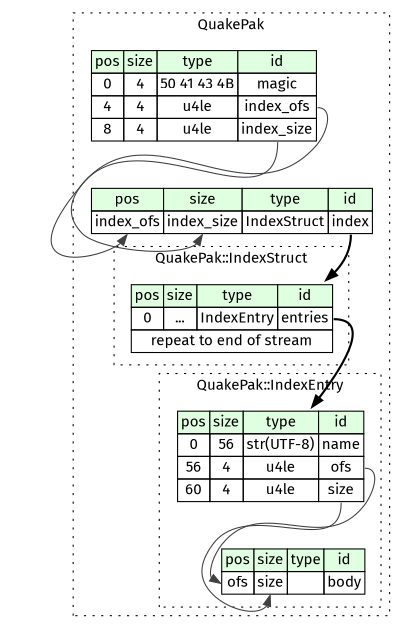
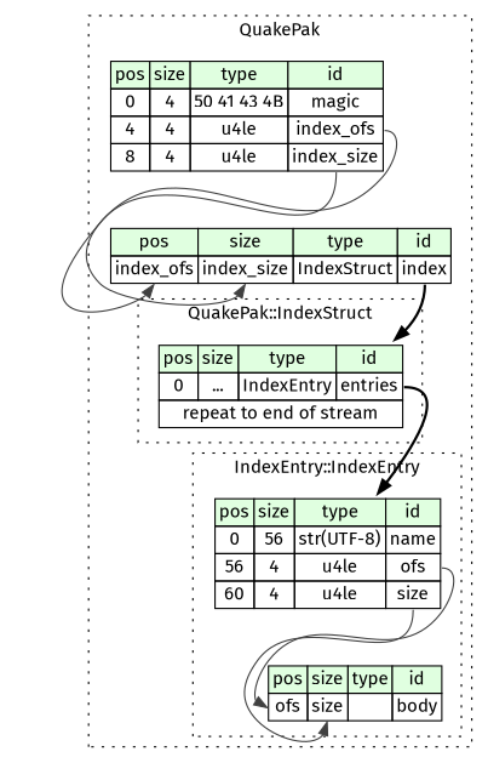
  digraph {
    rankdir=TB
    fontname="Fira Sans"
    node [shape=plaintext fontname="Fira Sans"]
    edge [fontname="Fira Sans" color="#404040"]
    n1 [label=<<TABLE BORDER="0" CELLBORDER="1" CELLSPACING="0"> 				<TR><TD BGCOLOR="#E0FFE0">pos</TD><TD BGCOLOR="#E0FFE0">size</TD><TD BGCOLOR="#E0FFE0">type</TD><TD BGCOLOR="#E0FFE0">id</TD></TR> 				<TR><TD PORT="entries_pos">0</TD><TD PORT="entries_size">...</TD><TD>IndexEntry</TD><TD PORT="entries_type">entries</TD></TR> 				<TR><TD COLSPAN="4" PORT="entries__repeat">repeat to end of stream</TD></TR> 			</TABLE>>]
    n2 [label=<<TABLE BORDER="0" CELLBORDER="1" CELLSPACING="0"> 				<TR><TD BGCOLOR="#E0FFE0">pos</TD><TD BGCOLOR="#E0FFE0">size</TD><TD BGCOLOR="#E0FFE0">type</TD><TD BGCOLOR="#E0FFE0">id</TD></TR> 				<TR><TD PORT="name_pos">0</TD><TD PORT="name_size">56</TD><TD>str(UTF-8)</TD><TD PORT="name_type">name</TD></TR> 				<TR><TD PORT="ofs_pos">56</TD><TD PORT="ofs_size">4</TD><TD>u4le</TD><TD PORT="ofs_type">ofs</TD></TR> 				<TR><TD PORT="size_pos">60</TD><TD PORT="size_size">4</TD><TD>u4le</TD><TD PORT="size_type">size</TD></TR> 			</TABLE>>]
    n3 [label=<<TABLE BORDER="0" CELLBORDER="1" CELLSPACING="0"> 				<TR><TD BGCOLOR="#E0FFE0">pos</TD><TD BGCOLOR="#E0FFE0">size</TD><TD BGCOLOR="#E0FFE0">type</TD><TD BGCOLOR="#E0FFE0">id</TD></TR> 				<TR><TD PORT="body_pos">ofs</TD><TD PORT="body_size">size</TD><TD></TD><TD PORT="body_type">body</TD></TR> 			</TABLE>>]
    n4 [label=<<TABLE BORDER="0" CELLBORDER="1" CELLSPACING="0"> 			<TR><TD BGCOLOR="#E0FFE0">pos</TD><TD BGCOLOR="#E0FFE0">size</TD><TD BGCOLOR="#E0FFE0">type</TD><TD BGCOLOR="#E0FFE0">id</TD></TR> 			<TR><TD PORT="magic_pos">0</TD><TD PORT="magic_size">4</TD><TD>50 41 43 4B</TD><TD PORT="magic_type">magic</TD></TR> 			<TR><TD PORT="index_ofs_pos">4</TD><TD PORT="index_ofs_size">4</TD><TD>u4le</TD><TD PORT="index_ofs_type">index_ofs</TD></TR> 			<TR><TD PORT="index_size_pos">8</TD><TD PORT="index_size_size">4</TD><TD>u4le</TD><TD PORT="index_size_type">index_size</TD></TR> 		</TABLE>>]
    n5 [label=<<TABLE BORDER="0" CELLBORDER="1" CELLSPACING="0"> 			<TR><TD BGCOLOR="#E0FFE0">pos</TD><TD BGCOLOR="#E0FFE0">size</TD><TD BGCOLOR="#E0FFE0">type</TD><TD BGCOLOR="#E0FFE0">id</TD></TR> 			<TR><TD PORT="index_pos">index_ofs</TD><TD PORT="index_size">index_size</TD><TD>IndexStruct</TD><TD PORT="index_type">index</TD></TR> 		</TABLE>>]
    subgraph cluster_1 {
      label=QuakePak
      style=dotted
      n4
      n5
      subgraph cluster_2 {
        label="QuakePak::IndexStruct"
        style=dotted
        n1
      }
      subgraph cluster_3 {
-       label="QuakePak::IndexEntry"
+       label="IndexEntry::IndexEntry"
        style=dotted
        n2
        n3
      }
    }
    n1 -> n2 [style=bold tailport=entries_type color=""]
    n2 -> n3 [headport=body_pos tailport=ofs_type]
    n2 -> n3 [headport=body_size tailport=size_type]
    n4 -> n5 [headport=index_pos tailport=index_ofs_type]
    n4 -> n5 [headport=index_size tailport=index_size_type]
    n5 -> n1 [style=bold tailport=index_type color=""]
  }
